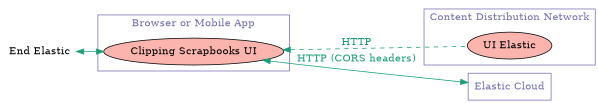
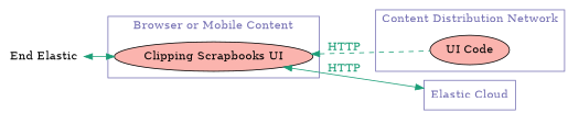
  digraph {
    color="/dark23/3"
    fontcolor="/dark23/3"
    rankdir=LR
    node [fillcolor="/pastel14/1" style=filled]
    edge [color="/dark23/1" dir=both fontcolor="/dark23/1"]
    n1 [label="End Elastic" shape=plaintext fillcolor="" style=""]
-   "UI Code" [label="UI Elastic"]
+   "UI Code"
    "Clipping Scrapbooks UI"
    "Elastic Cloud" [color="/dark23/3" fillcolor=white fontcolor="/dark23/3" shape=record]
    subgraph sub_1 {
      n1
    }
    subgraph cluster_2 {
      label="Content Distribution Network"
      "UI Code"
    }
    subgraph cluster_3 {
-     label="Browser or Mobile App"
+     label="Browser or Mobile Content"
      "Clipping Scrapbooks UI"
    }
    n1 -> "Clipping Scrapbooks UI"
    "Clipping Scrapbooks UI" -> "UI Code" [dir=back label=HTTP style=dashed]
-   "Clipping Scrapbooks UI" -> "Elastic Cloud" [label="HTTP (CORS headers)"]
+   "Clipping Scrapbooks UI" -> "Elastic Cloud" [label=HTTP]
  }
